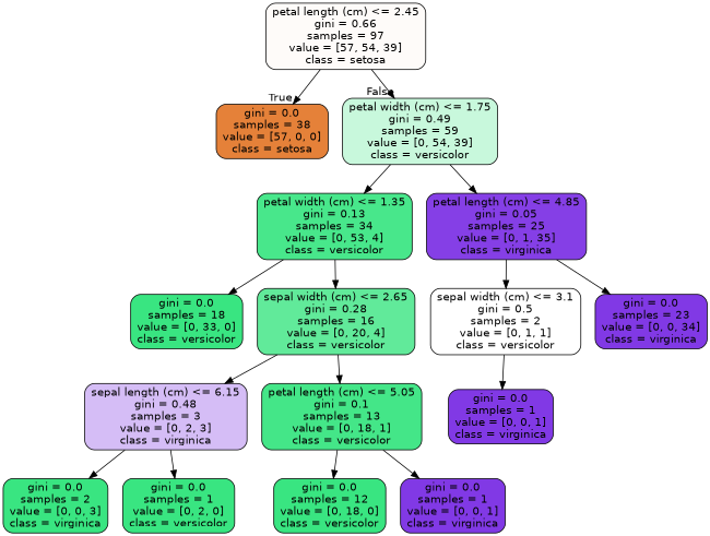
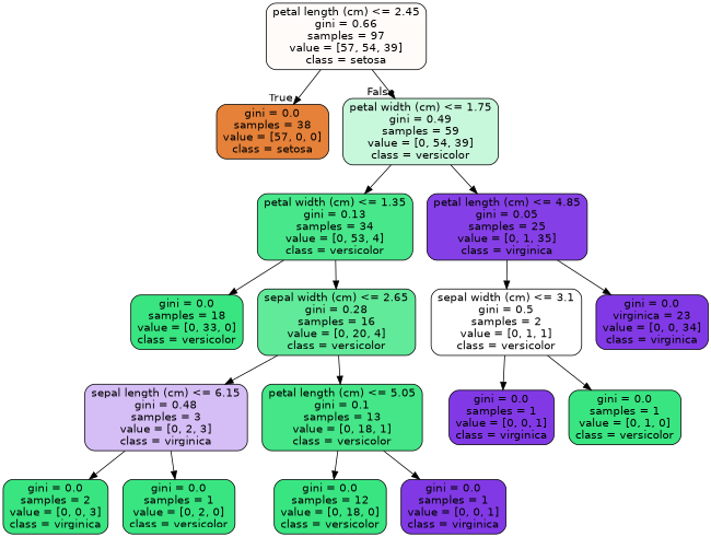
  digraph {
    node [color=black fillcolor="#39e581" fontname=helvetica shape=box style="filled, rounded"]
    edge [fontname=helvetica]
    n1 [fillcolor="#fefbf9" label="petal length (cm) <= 2.45\ngini = 0.66\nsamples = 97\nvalue = [57, 54, 39]\nclass = setosa"]
    n2 [fillcolor="#e58139" label="gini = 0.0\nsamples = 38\nvalue = [57, 0, 0]\nclass = setosa"]
    n3 [fillcolor="#c8f8dc" label="petal width (cm) <= 1.75\ngini = 0.49\nsamples = 59\nvalue = [0, 54, 39]\nclass = versicolor"]
    n4 [fillcolor="#48e78b" label="petal width (cm) <= 1.35\ngini = 0.13\nsamples = 34\nvalue = [0, 53, 4]\nclass = versicolor"]
    n5 [fillcolor="#853fe6" label="petal length (cm) <= 4.85\ngini = 0.05\nsamples = 25\nvalue = [0, 1, 35]\nclass = virginica"]
    n6 [label="gini = 0.0\nsamples = 18\nvalue = [0, 33, 0]\nclass = versicolor"]
    n7 [fillcolor="#61ea9a" label="sepal width (cm) <= 2.65\ngini = 0.28\nsamples = 16\nvalue = [0, 20, 4]\nclass = versicolor"]
    n8 [fillcolor="#ffffff" label="sepal width (cm) <= 3.1\ngini = 0.5\nsamples = 2\nvalue = [0, 1, 1]\nclass = versicolor"]
-   n9 [fillcolor="#8139e5" label="gini = 0.0\nsamples = 23\nvalue = [0, 0, 34]\nclass = virginica"]
+   n9 [fillcolor="#8139e5" label="gini = 0.0\nvirginica = 23\nvalue = [0, 0, 34]\nclass = virginica"]
    n10 [fillcolor="#d5bdf6" label="sepal length (cm) <= 6.15\ngini = 0.48\nsamples = 3\nvalue = [0, 2, 3]\nclass = virginica"]
    n11 [fillcolor="#44e688" label="petal length (cm) <= 5.05\ngini = 0.1\nsamples = 13\nvalue = [0, 18, 1]\nclass = versicolor"]
    n12 [label="gini = 0.0\nsamples = 2\nvalue = [0, 0, 3]\nclass = virginica"]
    n13 [label="gini = 0.0\nsamples = 1\nvalue = [0, 2, 0]\nclass = versicolor"]
    n14 [label="gini = 0.0\nsamples = 12\nvalue = [0, 18, 0]\nclass = versicolor"]
    n15 [fillcolor="#8139e5" label="gini = 0.0\nsamples = 1\nvalue = [0, 0, 1]\nclass = virginica"]
    n16 [fillcolor="#8139e5" label="gini = 0.0\nsamples = 1\nvalue = [0, 0, 1]\nclass = virginica"]
+   n17 [label="gini = 0.0\nsamples = 1\nvalue = [0, 1, 0]\nclass = versicolor"]
    n1 -> n2 [headlabel=True labelangle=45 labeldistance=2.5]
    n1 -> n3 [headlabel=False labelangle=-45 labeldistance=2.5]
    n3 -> n4
    n3 -> n5
    n4 -> n6
    n4 -> n7
    n5 -> n8
    n5 -> n9
    n7 -> n10
    n7 -> n11
    n8 -> n16
+   n8 -> n17
    n10 -> n12
    n10 -> n13
    n11 -> n14
    n11 -> n15
  }
